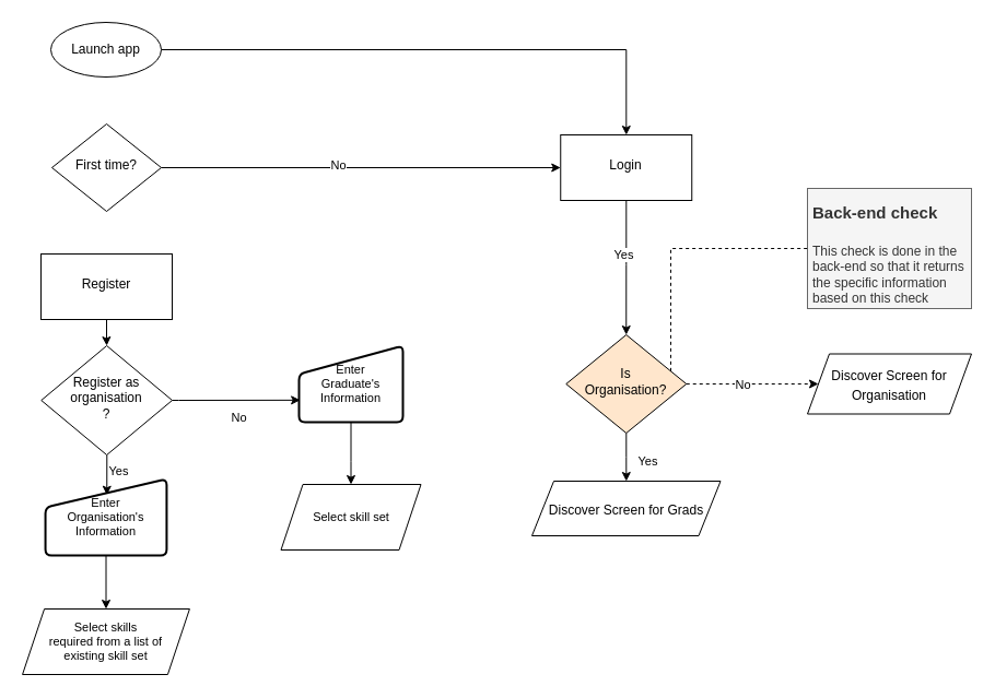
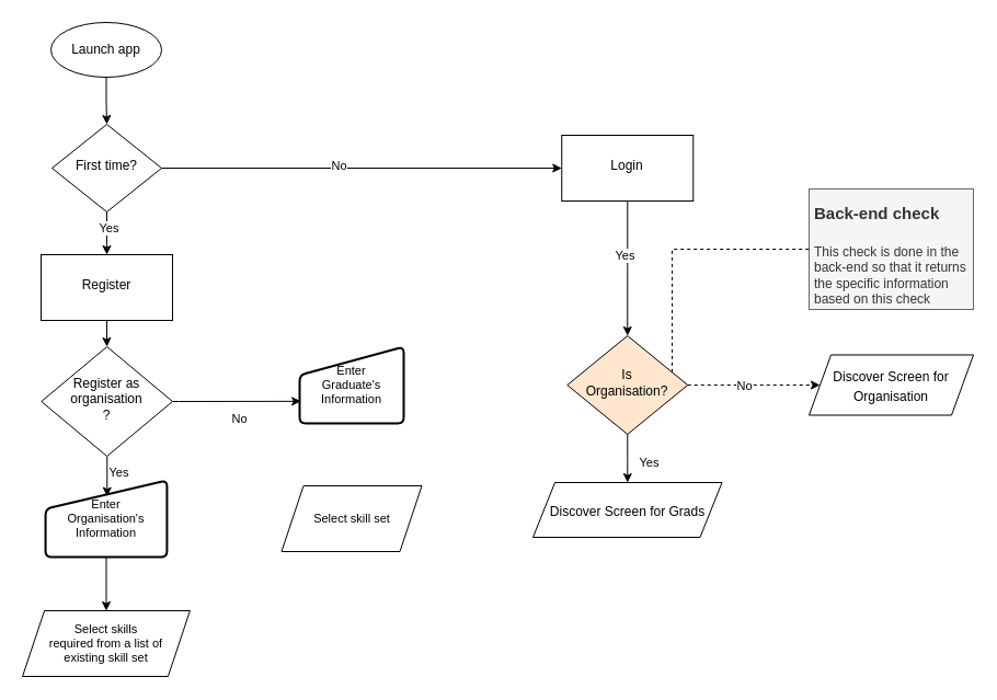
  <mxCell id="0" />
  <mxCell id="1" parent="0" />
+ <mxCell id="2" value="" style="edgeStyle=orthogonalEdgeStyle;rounded=0;orthogonalLoop=1;jettySize=auto;html=1;" edge="1" parent="1" source="6" target="16"><mxGeometry relative="1" as="geometry"><Array as="points"><mxPoint x="97" y="222" /><mxPoint x="97" y="222" /></Array></mxGeometry></mxCell>
+ <mxCell id="3" value="Yes" style="edgeLabel;html=1;align=center;verticalAlign=middle;resizable=0;points=[];fontSize=11;" vertex="1" connectable="0" parent="2"><mxGeometry x="-0.298" y="1" relative="1" as="geometry"><mxPoint as="offset" /></mxGeometry></mxCell>
  <mxCell id="4" value="" style="edgeStyle=orthogonalEdgeStyle;rounded=0;orthogonalLoop=1;jettySize=auto;html=1;" edge="1" parent="1" source="6" target="19"><mxGeometry relative="1" as="geometry" /></mxCell>
  <mxCell id="5" value="No" style="edgeLabel;html=1;align=center;verticalAlign=middle;resizable=0;points=[];" vertex="1" connectable="0" parent="4"><mxGeometry x="-0.116" y="3" relative="1" as="geometry"><mxPoint as="offset" /></mxGeometry></mxCell>
  <mxCell id="6" value="First time?" style="rhombus;whiteSpace=wrap;html=1;shadow=0;fontFamily=Helvetica;fontSize=12;align=center;strokeWidth=1;spacing=6;spacingTop=-4;" parent="1" vertex="1"><mxGeometry x="47" y="113" width="100" height="80" as="geometry" /></mxCell>
  <mxCell id="7" value="" style="edgeStyle=orthogonalEdgeStyle;rounded=0;orthogonalLoop=1;jettySize=auto;html=1;" edge="1" parent="1" source="11" target="20"><mxGeometry relative="1" as="geometry"><mxPoint x="572.3" y="461" as="targetPoint" /></mxGeometry></mxCell>
  <mxCell id="8" value="Yes" style="edgeLabel;html=1;align=center;verticalAlign=middle;resizable=0;points=[];" vertex="1" connectable="0" parent="7"><mxGeometry x="-0.21" y="4" relative="1" as="geometry"><mxPoint x="15" y="9" as="offset" /></mxGeometry></mxCell>
  <mxCell id="9" value="" style="edgeStyle=orthogonalEdgeStyle;rounded=0;orthogonalLoop=1;jettySize=auto;html=1;entryX=0;entryY=0.5;entryDx=0;entryDy=0;dashed=1;" edge="1" parent="1" source="11" target="21"><mxGeometry relative="1" as="geometry"><mxPoint x="726" y="351" as="targetPoint" /></mxGeometry></mxCell>
  <mxCell id="10" value="No" style="edgeLabel;html=1;align=center;verticalAlign=middle;resizable=0;points=[];" vertex="1" connectable="0" parent="9"><mxGeometry x="-0.117" y="1" relative="1" as="geometry"><mxPoint x="-2" y="1" as="offset" /></mxGeometry></mxCell>
  <mxCell id="11" value="Is &lt;br&gt;Organisation?" style="rhombus;whiteSpace=wrap;html=1;shadow=0;fontFamily=Helvetica;fontSize=12;align=center;strokeWidth=1;spacing=6;spacingTop=-4;fillColor=#ffe6cc;" vertex="1" parent="1"><mxGeometry x="517.25" y="306" width="110" height="90" as="geometry" /></mxCell>
  <mxCell id="12" value="&lt;h1&gt;&lt;font style=&quot;font-size: 15px;&quot;&gt;Back-end check&lt;/font&gt;&lt;/h1&gt;&lt;p&gt;This check is done in the back-end so that it returns the specific information based on this check&lt;/p&gt;" style="text;html=1;strokeColor=#666666;fillColor=#f5f5f5;spacing=5;spacingTop=-20;whiteSpace=wrap;overflow=hidden;rounded=0;fontColor=#333333;" vertex="1" parent="1"><mxGeometry x="738" y="172" width="150" height="110" as="geometry" /></mxCell>
- <mxCell id="13" value="" style="edgeStyle=orthogonalEdgeStyle;rounded=0;orthogonalLoop=1;jettySize=auto;html=1;" edge="1" parent="1" source="14" target="19"><mxGeometry relative="1" as="geometry" /></mxCell>
+ <mxCell id="13" value="" style="edgeStyle=orthogonalEdgeStyle;rounded=0;orthogonalLoop=1;jettySize=auto;html=1;" edge="1" parent="1" source="14" target="6"><mxGeometry relative="1" as="geometry" /></mxCell>
  <mxCell id="14" value="Launch app" style="ellipse;whiteSpace=wrap;html=1;" vertex="1" parent="1"><mxGeometry x="46" y="20" width="101" height="50" as="geometry" /></mxCell>
  <mxCell id="15" value="" style="edgeStyle=orthogonalEdgeStyle;rounded=0;orthogonalLoop=1;jettySize=auto;html=1;fontSize=11;entryX=0.5;entryY=0;entryDx=0;entryDy=0;" edge="1" parent="1" source="16" target="24"><mxGeometry relative="1" as="geometry"><mxPoint x="112.5" y="362" as="targetPoint" /></mxGeometry></mxCell>
  <mxCell id="16" value="Register" style="whiteSpace=wrap;html=1;shadow=0;strokeWidth=1;spacing=6;spacingTop=-4;" vertex="1" parent="1"><mxGeometry x="37" y="232" width="120" height="60" as="geometry" /></mxCell>
  <mxCell id="17" style="edgeStyle=orthogonalEdgeStyle;rounded=0;orthogonalLoop=1;jettySize=auto;html=1;entryX=0.5;entryY=0;entryDx=0;entryDy=0;" edge="1" parent="1" source="19" target="11"><mxGeometry relative="1" as="geometry"><Array as="points"><mxPoint x="572.25" y="242" /><mxPoint x="572.25" y="242" /></Array></mxGeometry></mxCell>
  <mxCell id="18" value="Yes" style="edgeLabel;html=1;align=center;verticalAlign=middle;resizable=0;points=[];fontSize=11;" vertex="1" connectable="0" parent="17"><mxGeometry x="-0.2" y="-3" relative="1" as="geometry"><mxPoint as="offset" /></mxGeometry></mxCell>
  <mxCell id="19" value="Login" style="whiteSpace=wrap;html=1;shadow=0;strokeWidth=1;spacing=6;spacingTop=-4;" vertex="1" parent="1"><mxGeometry x="512.25" y="123" width="120" height="60" as="geometry" /></mxCell>
  <mxCell id="20" value="&lt;span style=&quot;font-size: 12px;&quot;&gt;Discover Screen for Grads&lt;/span&gt;" style="shape=parallelogram;perimeter=parallelogramPerimeter;whiteSpace=wrap;html=1;fixedSize=1;fontSize=15;" vertex="1" parent="1"><mxGeometry x="486" y="440" width="172.5" height="50" as="geometry" /></mxCell>
  <mxCell id="21" value="&lt;span style=&quot;font-size: 12px;&quot;&gt;Discover Screen for Organisation&lt;/span&gt;" style="shape=parallelogram;perimeter=parallelogramPerimeter;whiteSpace=wrap;html=1;fixedSize=1;fontSize=15;" vertex="1" parent="1"><mxGeometry x="738" y="323.5" width="150" height="55" as="geometry" /></mxCell>
  <mxCell id="22" value="Yes" style="edgeStyle=orthogonalEdgeStyle;rounded=0;orthogonalLoop=1;jettySize=auto;html=1;fontSize=11;exitX=0.5;exitY=1;exitDx=0;exitDy=0;entryX=0.507;entryY=0.21;entryDx=0;entryDy=0;entryPerimeter=0;" edge="1" parent="1" source="24" target="29"><mxGeometry x="-0.206" y="11" relative="1" as="geometry"><mxPoint x="97.103" y="472" as="targetPoint" /><Array as="points"><mxPoint x="97" y="452" /><mxPoint x="98" y="452" /></Array><mxPoint as="offset" /></mxGeometry></mxCell>
  <mxCell id="23" value="No" style="edgeStyle=orthogonalEdgeStyle;rounded=0;orthogonalLoop=1;jettySize=auto;html=1;fontSize=11;endArrow=classic;endFill=1;entryX=0.012;entryY=0.712;entryDx=0;entryDy=0;exitX=1;exitY=0.5;exitDx=0;exitDy=0;entryPerimeter=0;" edge="1" parent="1" source="24" target="28"><mxGeometry x="0.041" y="-16" relative="1" as="geometry"><mxPoint x="161" y="366.25" as="sourcePoint" /><mxPoint x="291.5" y="365.75" as="targetPoint" /><Array as="points"><mxPoint x="163" y="366" /></Array><mxPoint as="offset" /></mxGeometry></mxCell>
  <mxCell id="24" value="Register as organisation&lt;br&gt;?" style="rhombus;whiteSpace=wrap;html=1;shadow=0;fontFamily=Helvetica;fontSize=12;align=center;strokeWidth=1;spacing=6;spacingTop=-4;" vertex="1" parent="1"><mxGeometry x="37.25" y="316" width="119.75" height="100" as="geometry" /></mxCell>
  <mxCell id="25" value="" style="edgeStyle=orthogonalEdgeStyle;rounded=0;orthogonalLoop=1;jettySize=auto;html=1;fontSize=11;endArrow=classic;endFill=1;exitX=0.5;exitY=1;exitDx=0;exitDy=0;entryX=0.5;entryY=0;entryDx=0;entryDy=0;" edge="1" parent="1" source="29" target="31"><mxGeometry relative="1" as="geometry"><mxPoint x="95" y="532" as="sourcePoint" /><mxPoint x="96.5" y="542" as="targetPoint" /></mxGeometry></mxCell>
- <mxCell id="26" value="" style="edgeStyle=orthogonalEdgeStyle;rounded=0;orthogonalLoop=1;jettySize=auto;html=1;fontSize=11;endArrow=classic;endFill=1;exitX=0.5;exitY=1;exitDx=0;exitDy=0;" edge="1" parent="1" source="28" target="27"><mxGeometry relative="1" as="geometry"><mxPoint x="333" y="402" as="sourcePoint" /><Array as="points"><mxPoint x="321" y="422" /><mxPoint x="321" y="422" /></Array></mxGeometry></mxCell>
  <mxCell id="27" value="Select skill set" style="shape=parallelogram;perimeter=parallelogramPerimeter;whiteSpace=wrap;html=1;fixedSize=1;fontSize=11;" vertex="1" parent="1"><mxGeometry x="256.5" y="443" width="128" height="60" as="geometry" /></mxCell>
  <mxCell id="28" value="Enter&lt;br&gt;Graduate's&lt;br&gt;Information" style="html=1;strokeWidth=2;shape=manualInput;whiteSpace=wrap;rounded=1;size=26;arcSize=11;fontSize=11;" vertex="1" parent="1"><mxGeometry x="273" y="316" width="95" height="70" as="geometry" /></mxCell>
  <mxCell id="29" value="Enter&lt;br&gt;Organisation's&lt;br&gt;Information" style="html=1;strokeWidth=2;shape=manualInput;whiteSpace=wrap;rounded=1;size=26;arcSize=11;fontSize=11;" vertex="1" parent="1"><mxGeometry x="41.06" y="438" width="110.87" height="70" as="geometry" /></mxCell>
  <mxCell id="30" style="edgeStyle=orthogonalEdgeStyle;rounded=0;orthogonalLoop=1;jettySize=auto;html=1;entryX=0;entryY=0.5;entryDx=0;entryDy=0;dashed=1;endArrow=none;endFill=0;" edge="1" parent="1" source="11" target="12"><mxGeometry relative="1" as="geometry"><mxPoint x="578" y="248" as="sourcePoint" /><mxPoint x="613.25" y="316" as="targetPoint" /><Array as="points"><mxPoint x="613" y="227" /></Array></mxGeometry></mxCell>
  <mxCell id="31" value="Select skills &lt;br&gt;required from a list of &lt;br&gt;existing skill set" style="shape=parallelogram;perimeter=parallelogramPerimeter;whiteSpace=wrap;html=1;fixedSize=1;fontSize=11;" vertex="1" parent="1"><mxGeometry x="20.07" y="557" width="152.85" height="60" as="geometry" /></mxCell>
